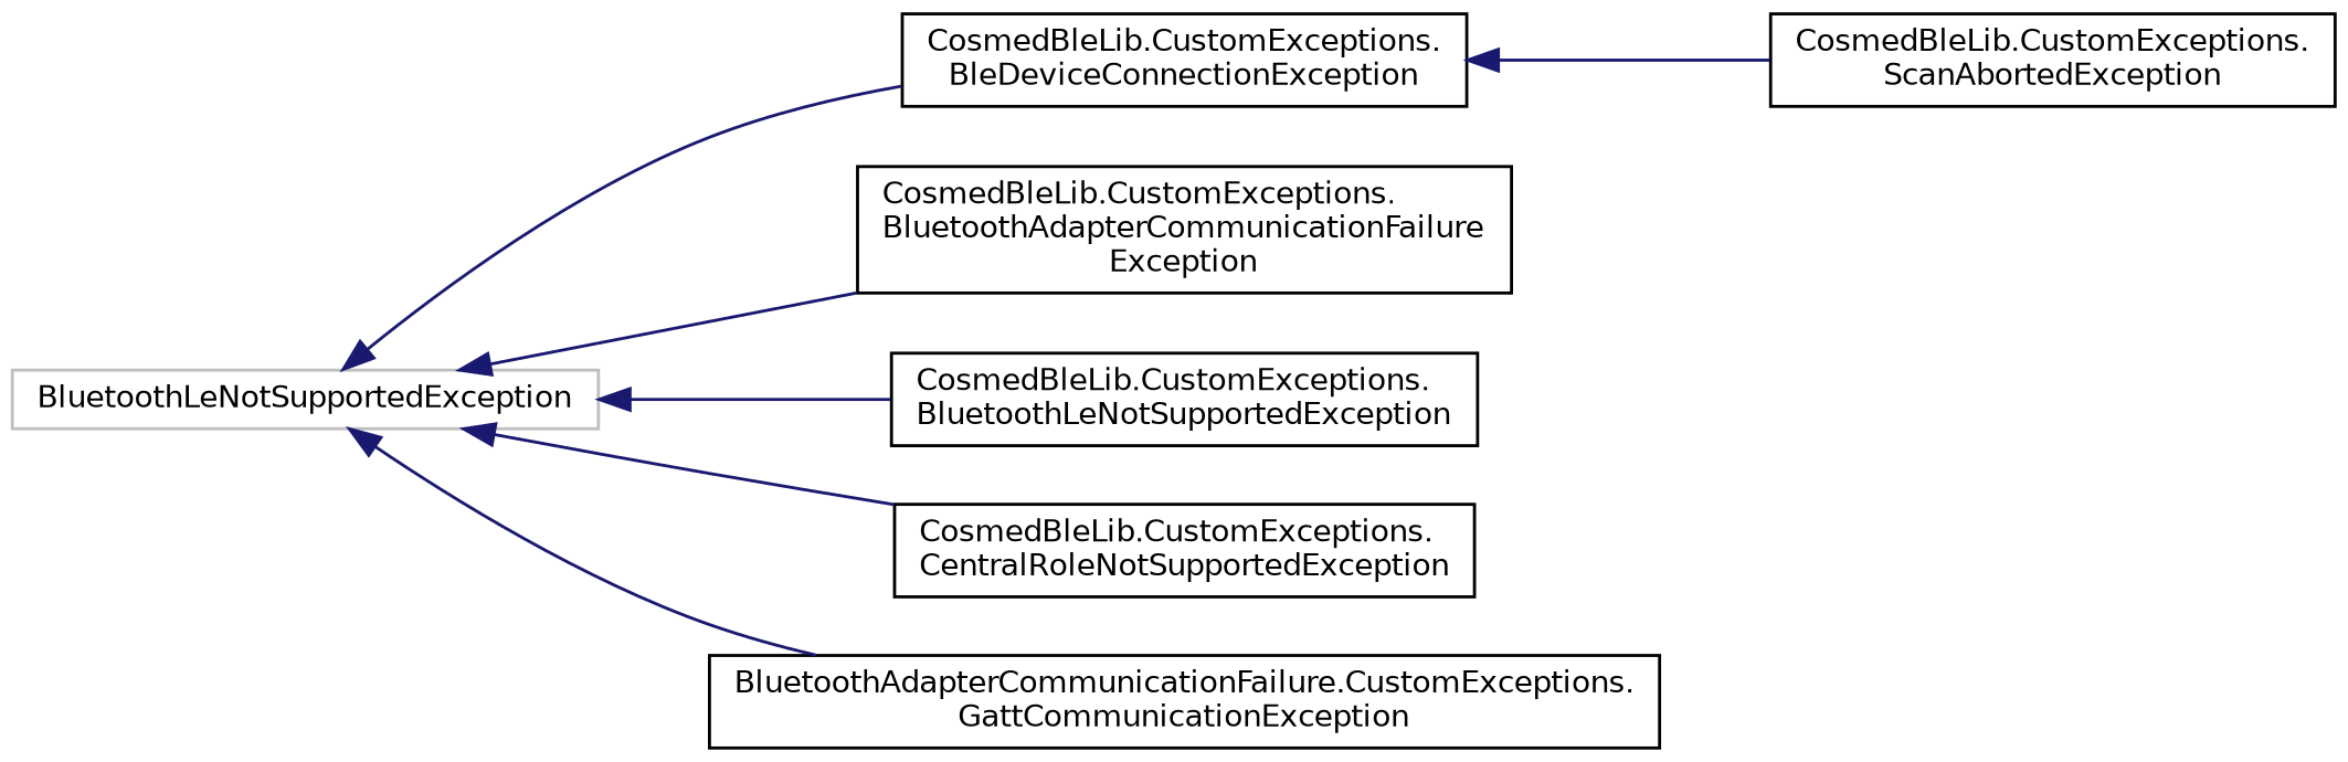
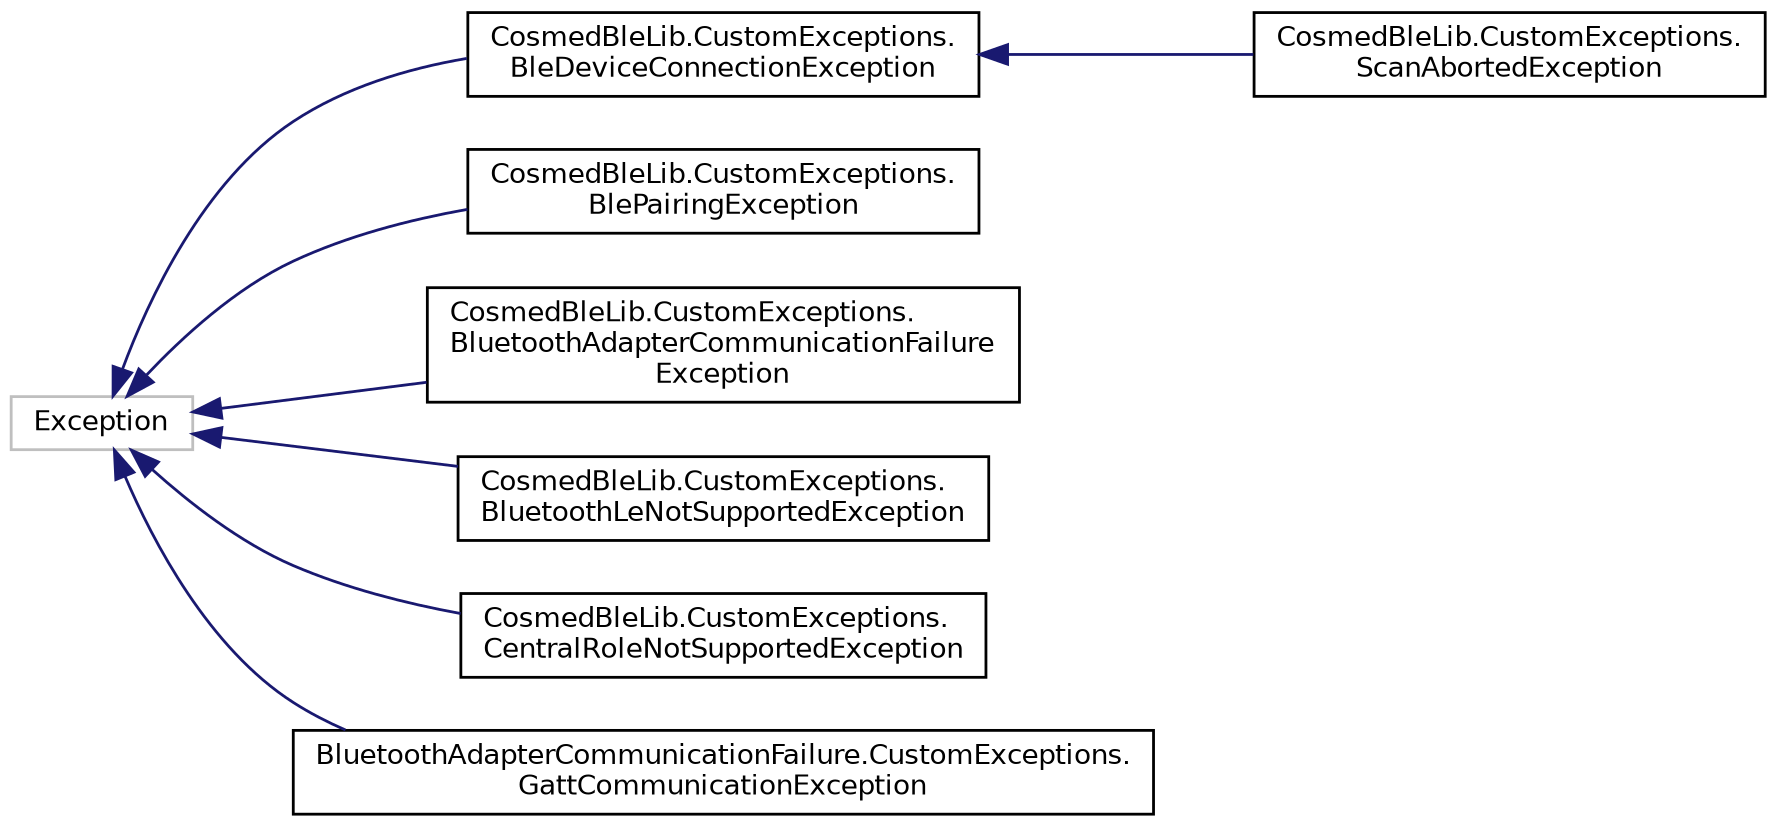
  digraph {
    rankdir=LR
    node [color=black fillcolor=white fontname=Helvetica fontsize=10 shape=record style=filled]
    edge [color=midnightblue dir=back fontname=Helvetica fontsize=10 labelfontname=Helvetica labelfontsize=10 style=solid]
-   n1 [color=grey75 height=0.2 label=BluetoothLeNotSupportedException width=0.4]
+   n1 [color=grey75 height=0.2 label=Exception width=0.4]
    n2 [height=0.2 label="CosmedBleLib.CustomExceptions.\lBleDeviceConnectionException" width=0.4]
+   n3 [height=0.2 label="CosmedBleLib.CustomExceptions.\lBlePairingException" width=0.4]
    n4 [height=0.2 label="CosmedBleLib.CustomExceptions.\lBluetoothAdapterCommunicationFailure\lException" width=0.4]
    n5 [height=0.2 label="CosmedBleLib.CustomExceptions.\lBluetoothLeNotSupportedException" width=0.4]
    n6 [height=0.2 label="CosmedBleLib.CustomExceptions.\lCentralRoleNotSupportedException" width=0.4]
    n7 [height=0.2 label="BluetoothAdapterCommunicationFailure.CustomExceptions.\lGattCommunicationException" width=0.4]
    n8 [height=0.2 label="CosmedBleLib.CustomExceptions.\lScanAbortedException" width=0.4]
    n1 -> n2
+   n1 -> n3
    n1 -> n4
    n1 -> n5
    n1 -> n6
    n1 -> n7
    n2 -> n8
  }
